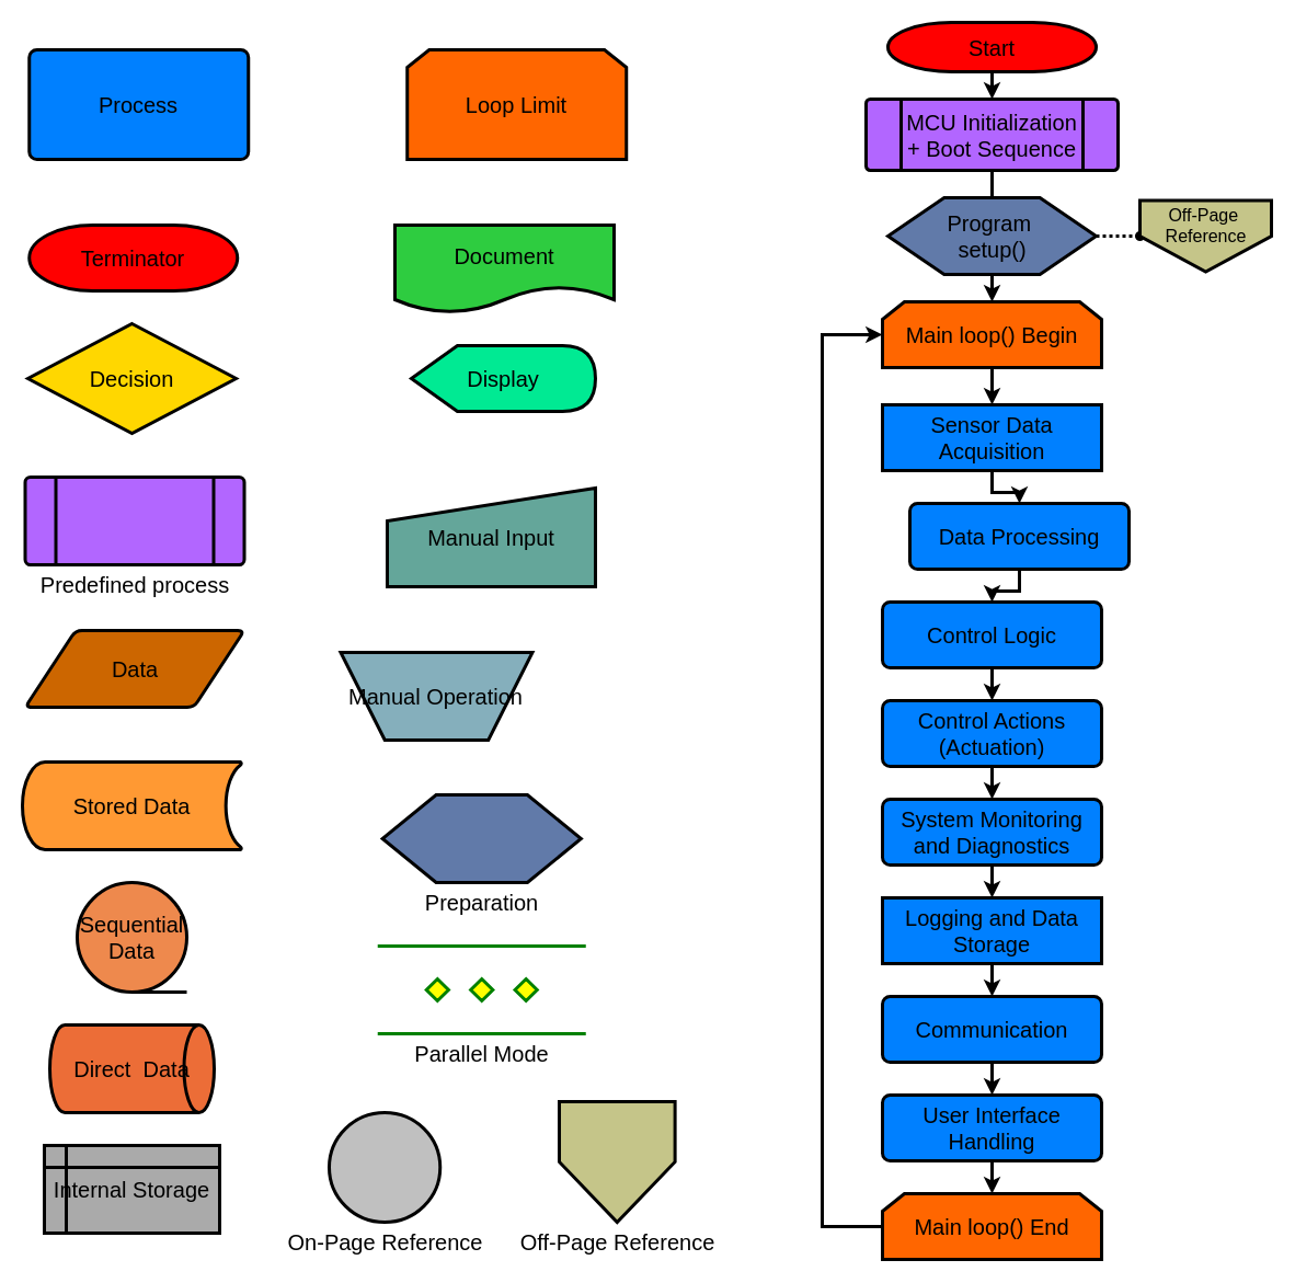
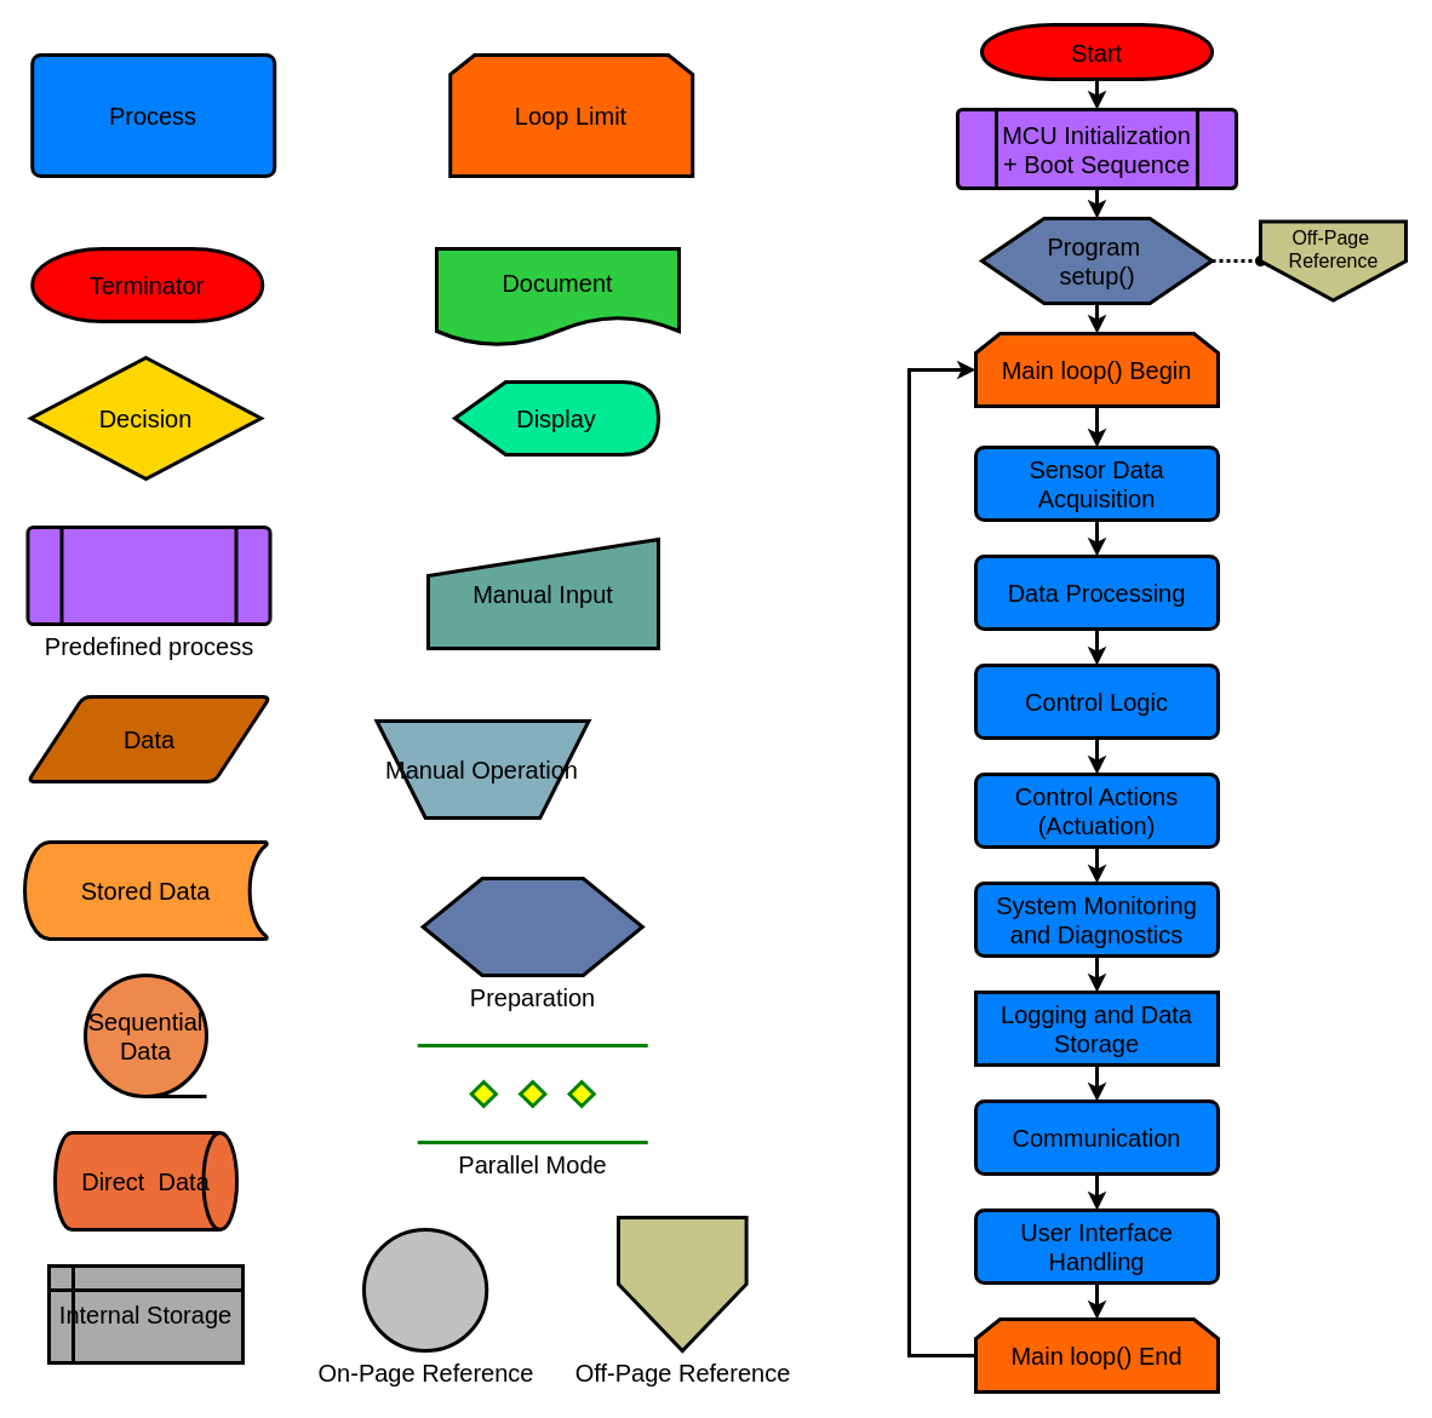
  <mxCell id="0" />
  <mxCell id="1" parent="0" />
  <mxCell id="2" value="Process" style="rounded=1;whiteSpace=wrap;html=1;absoluteArcSize=1;arcSize=14;strokeWidth=3;fillColor=#0080ff;fontSize=20;" vertex="1" parent="1"><mxGeometry x="26.25" y="45" width="200" height="100" as="geometry" /></mxCell>
  <mxCell id="3" value="&lt;div style=&quot;font-size: 20px;&quot;&gt;Terminator&lt;/div&gt;" style="strokeWidth=3;html=1;shape=mxgraph.flowchart.terminator;whiteSpace=wrap;fillColor=#ff0000;fillStyle=auto;fontSize=20;" vertex="1" parent="1"><mxGeometry x="26.25" y="205" width="190" height="60" as="geometry" /></mxCell>
  <mxCell id="4" value="Decision" style="strokeWidth=3;html=1;shape=mxgraph.flowchart.decision;whiteSpace=wrap;fillColor=#FFD700;fontSize=20;" vertex="1" parent="1"><mxGeometry x="25" y="295" width="190" height="100" as="geometry" /></mxCell>
  <mxCell id="5" value="Document" style="shape=document;whiteSpace=wrap;html=1;boundedLbl=1;fillColor=#2ECC40;fontSize=20;strokeWidth=3;" vertex="1" parent="1"><mxGeometry x="359.99" y="205" width="200" height="80" as="geometry" /></mxCell>
  <mxCell id="6" value="Predefined process" style="verticalLabelPosition=bottom;verticalAlign=top;html=1;shape=process;whiteSpace=wrap;rounded=1;size=0.14;arcSize=6;fillColor=#B266FF;fontSize=20;strokeWidth=3;" vertex="1" parent="1"><mxGeometry x="22.5" y="435" width="200" height="80" as="geometry" /></mxCell>
  <mxCell id="7" value="Data" style="shape=parallelogram;html=1;strokeWidth=3;perimeter=parallelogramPerimeter;whiteSpace=wrap;rounded=1;arcSize=12;size=0.23;fillColor=#CC6600;fontSize=20;" vertex="1" parent="1"><mxGeometry x="22.5" y="575" width="200" height="70" as="geometry" /></mxCell>
  <mxCell id="8" value="Stored Data" style="strokeWidth=3;html=1;shape=mxgraph.flowchart.stored_data;whiteSpace=wrap;fillColor=#FF9933;fontSize=20;" vertex="1" parent="1"><mxGeometry x="20" y="695" width="200" height="80" as="geometry" /></mxCell>
  <mxCell id="9" value="Internal Storage" style="shape=internalStorage;whiteSpace=wrap;html=1;backgroundOutline=1;fillColor=#AAAAAA;fontSize=20;strokeWidth=3;" vertex="1" parent="1"><mxGeometry x="40" y="1045" width="160" height="80" as="geometry" /></mxCell>
  <mxCell id="10" value="Direct&amp;nbsp; Data" style="strokeWidth=3;html=1;shape=mxgraph.flowchart.direct_data;whiteSpace=wrap;fillColor=#ec6d37;fontSize=20;" vertex="1" parent="1"><mxGeometry x="45" y="935" width="150" height="80" as="geometry" /></mxCell>
  <mxCell id="11" value="Manual Input" style="shape=manualInput;whiteSpace=wrap;html=1;fillColor=#64A69A;fontSize=20;strokeWidth=3;" vertex="1" parent="1"><mxGeometry x="352.99" y="445" width="190" height="90" as="geometry" /></mxCell>
  <mxCell id="12" value="Display" style="shape=display;whiteSpace=wrap;html=1;fillColor=#00ea93;fontSize=20;strokeWidth=3;" vertex="1" parent="1"><mxGeometry x="374.99" y="315" width="168" height="60" as="geometry" /></mxCell>
  <mxCell id="13" value="Manual Operation" style="verticalLabelPosition=middle;verticalAlign=middle;html=1;shape=trapezoid;perimeter=trapezoidPerimeter;whiteSpace=wrap;size=0.23;arcSize=10;flipV=1;labelPosition=center;align=center;fillColor=#85afbc;fontSize=20;strokeWidth=3;" vertex="1" parent="1"><mxGeometry x="310.49" y="595" width="175" height="80" as="geometry" /></mxCell>
  <mxCell id="14" value="Preparation" style="verticalLabelPosition=bottom;verticalAlign=top;html=1;shape=hexagon;perimeter=hexagonPerimeter2;arcSize=6;size=0.27;fillColor=#617aa9;fontSize=20;strokeWidth=3;" vertex="1" parent="1"><mxGeometry x="348.62" y="725" width="181.25" height="80" as="geometry" /></mxCell>
  <mxCell id="15" value="Parallel Mode" style="verticalLabelPosition=bottom;verticalAlign=top;html=1;shape=mxgraph.flowchart.parallel_mode;pointerEvents=1;strokeWidth=3;strokeColor=#008000;fontSize=20;" vertex="1" parent="1"><mxGeometry x="344.24" y="863" width="190" height="80" as="geometry" /></mxCell>
  <mxCell id="16" value="On-Page Reference" style="verticalLabelPosition=bottom;verticalAlign=top;html=1;shape=mxgraph.flowchart.on-page_reference;fillColor=#c0c0c0;fontSize=20;strokeWidth=3;" vertex="1" parent="1"><mxGeometry x="300" y="1015" width="101.25" height="100" as="geometry" /></mxCell>
  <mxCell id="17" value="Off-Page Reference" style="verticalLabelPosition=bottom;verticalAlign=top;html=1;shape=offPageConnector;rounded=0;size=0.5;fillColor=#c5c589;fontSize=20;strokeWidth=3;" vertex="1" parent="1"><mxGeometry x="510" y="1005" width="105.62" height="110" as="geometry" /></mxCell>
  <mxCell id="18" value="Sequential &lt;br style=&quot;font-size: 20px;&quot;&gt;Data" style="strokeWidth=3;html=1;shape=mxgraph.flowchart.sequential_data;whiteSpace=wrap;fillColor=#EE894D;fontSize=20;" vertex="1" parent="1"><mxGeometry x="70" y="805" width="100" height="100" as="geometry" /></mxCell>
  <mxCell id="19" value="" style="edgeStyle=orthogonalEdgeStyle;rounded=0;orthogonalLoop=1;jettySize=auto;html=1;strokeWidth=3;" edge="1" parent="1" source="20" target="22"><mxGeometry relative="1" as="geometry" /></mxCell>
  <mxCell id="20" value="Start" style="strokeWidth=3;html=1;shape=mxgraph.flowchart.terminator;whiteSpace=wrap;fillColor=#ff0000;fillStyle=auto;fontSize=20;" vertex="1" parent="1"><mxGeometry x="810" y="20" width="190" height="45" as="geometry" /></mxCell>
- <mxCell id="21" value="" style="edgeStyle=orthogonalEdgeStyle;rounded=0;orthogonalLoop=1;jettySize=auto;html=1;strokeWidth=3;endArrow=none;" edge="1" parent="1" source="22" target="32"><mxGeometry relative="1" as="geometry" /></mxCell>
+ <mxCell id="21" value="" style="edgeStyle=orthogonalEdgeStyle;rounded=0;orthogonalLoop=1;jettySize=auto;html=1;strokeWidth=3;" edge="1" parent="1" source="22" target="32"><mxGeometry relative="1" as="geometry" /></mxCell>
  <mxCell id="22" value="MCU Initialization + Boot Sequence" style="verticalLabelPosition=middle;verticalAlign=middle;html=1;shape=process;whiteSpace=wrap;rounded=1;size=0.14;arcSize=6;fillColor=#B266FF;fontSize=20;strokeWidth=3;labelPosition=center;align=center;" vertex="1" parent="1"><mxGeometry x="790" y="90" width="230" height="65" as="geometry" /></mxCell>
  <mxCell id="23" value="Loop Limit" style="shape=loopLimit;whiteSpace=wrap;html=1;fillColor=#ff6600;fontSize=20;strokeWidth=3;" vertex="1" parent="1"><mxGeometry x="371.24" y="45" width="200" height="100" as="geometry" /></mxCell>
  <mxCell id="24" value="" style="edgeStyle=orthogonalEdgeStyle;rounded=0;orthogonalLoop=1;jettySize=auto;html=1;strokeWidth=3;" edge="1" parent="1" source="25" target="29"><mxGeometry relative="1" as="geometry" /></mxCell>
  <mxCell id="25" value="Main loop() Begin" style="shape=loopLimit;whiteSpace=wrap;html=1;fillColor=#ff6600;fontSize=20;strokeWidth=3;" vertex="1" parent="1"><mxGeometry x="805" y="275" width="200" height="60" as="geometry" /></mxCell>
  <mxCell id="26" style="edgeStyle=elbowEdgeStyle;rounded=0;orthogonalLoop=1;jettySize=auto;html=1;entryX=0;entryY=0.5;entryDx=0;entryDy=0;exitX=0;exitY=0.5;exitDx=0;exitDy=0;strokeWidth=3;" edge="1" parent="1" source="27" target="25"><mxGeometry relative="1" as="geometry"><Array as="points"><mxPoint x="750" y="709" /></Array></mxGeometry></mxCell>
  <mxCell id="27" value="Main loop() End" style="shape=loopLimit;whiteSpace=wrap;html=1;fillColor=#ff6600;fontSize=20;strokeWidth=3;" vertex="1" parent="1"><mxGeometry x="805" y="1089" width="200" height="60" as="geometry" /></mxCell>
  <mxCell id="28" value="" style="edgeStyle=orthogonalEdgeStyle;rounded=0;orthogonalLoop=1;jettySize=auto;html=1;strokeWidth=3;" edge="1" parent="1" source="29" target="34"><mxGeometry relative="1" as="geometry" /></mxCell>
- <mxCell id="29" value="Sensor Data Acquisition" style="whiteSpace=wrap;html=1;absoluteArcSize=1;arcSize=14;strokeWidth=3;fillColor=#0080ff;fontSize=20;rounded=0;" vertex="1" parent="1"><mxGeometry x="805" y="369" width="200" height="60" as="geometry" /></mxCell>
+ <mxCell id="29" value="Sensor Data Acquisition" style="rounded=1;whiteSpace=wrap;html=1;absoluteArcSize=1;arcSize=14;strokeWidth=3;fillColor=#0080ff;fontSize=20;" vertex="1" parent="1"><mxGeometry x="805" y="369" width="200" height="60" as="geometry" /></mxCell>
  <mxCell id="30" value="" style="edgeStyle=orthogonalEdgeStyle;rounded=0;orthogonalLoop=1;jettySize=auto;html=1;strokeWidth=3;" edge="1" parent="1" source="32" target="25"><mxGeometry relative="1" as="geometry" /></mxCell>
  <mxCell id="31" value="" style="edgeStyle=orthogonalEdgeStyle;rounded=0;orthogonalLoop=1;jettySize=auto;html=1;strokeWidth=3;endArrow=oval;endFill=1;dashed=1;dashPattern=1 1;" edge="1" parent="1" source="32" target="47"><mxGeometry relative="1" as="geometry" /></mxCell>
  <mxCell id="32" value="&lt;div&gt;Program&amp;nbsp;&lt;/div&gt;&lt;div&gt;setup()&lt;/div&gt;" style="verticalLabelPosition=middle;verticalAlign=middle;html=1;shape=hexagon;perimeter=hexagonPerimeter2;arcSize=6;size=0.27;fillColor=#617aa9;fontSize=20;strokeWidth=3;labelPosition=center;align=center;" vertex="1" parent="1"><mxGeometry x="810" y="180" width="190" height="70" as="geometry" /></mxCell>
  <mxCell id="33" value="" style="edgeStyle=orthogonalEdgeStyle;rounded=0;orthogonalLoop=1;jettySize=auto;html=1;strokeWidth=3;" edge="1" parent="1" source="34" target="36"><mxGeometry relative="1" as="geometry" /></mxCell>
- <mxCell id="34" value="Data Processing" style="rounded=1;whiteSpace=wrap;html=1;absoluteArcSize=1;arcSize=14;strokeWidth=3;fillColor=#0080ff;fontSize=20;" vertex="1" parent="1"><mxGeometry x="830" y="459" width="200" height="60" as="geometry" /></mxCell>
+ <mxCell id="34" value="Data Processing" style="rounded=1;whiteSpace=wrap;html=1;absoluteArcSize=1;arcSize=14;strokeWidth=3;fillColor=#0080ff;fontSize=20;" vertex="1" parent="1"><mxGeometry x="805" y="459" width="200" height="60" as="geometry" /></mxCell>
  <mxCell id="35" value="" style="edgeStyle=orthogonalEdgeStyle;rounded=0;orthogonalLoop=1;jettySize=auto;html=1;strokeWidth=3;" edge="1" parent="1" source="36" target="38"><mxGeometry relative="1" as="geometry" /></mxCell>
  <mxCell id="36" value="Control Logic" style="rounded=1;whiteSpace=wrap;html=1;absoluteArcSize=1;arcSize=14;strokeWidth=3;fillColor=#0080ff;fontSize=20;" vertex="1" parent="1"><mxGeometry x="805" y="549" width="200" height="60" as="geometry" /></mxCell>
  <mxCell id="37" value="" style="edgeStyle=orthogonalEdgeStyle;rounded=0;orthogonalLoop=1;jettySize=auto;html=1;entryX=0.5;entryY=0;entryDx=0;entryDy=0;strokeWidth=3;" edge="1" parent="1" source="38" target="40"><mxGeometry relative="1" as="geometry" /></mxCell>
  <mxCell id="38" value="Control Actions (Actuation)" style="rounded=1;whiteSpace=wrap;html=1;absoluteArcSize=1;arcSize=14;strokeWidth=3;fillColor=#0080ff;fontSize=20;" vertex="1" parent="1"><mxGeometry x="805" y="639" width="200" height="60" as="geometry" /></mxCell>
  <mxCell id="39" style="edgeStyle=orthogonalEdgeStyle;rounded=0;orthogonalLoop=1;jettySize=auto;html=1;entryX=0.5;entryY=0;entryDx=0;entryDy=0;strokeWidth=3;" edge="1" parent="1" source="40" target="42"><mxGeometry relative="1" as="geometry" /></mxCell>
  <mxCell id="40" value="System Monitoring and Diagnostics" style="rounded=1;whiteSpace=wrap;html=1;absoluteArcSize=1;arcSize=14;strokeWidth=3;fillColor=#0080ff;fontSize=20;" vertex="1" parent="1"><mxGeometry x="805" y="729" width="200" height="60" as="geometry" /></mxCell>
  <mxCell id="41" style="edgeStyle=orthogonalEdgeStyle;rounded=0;orthogonalLoop=1;jettySize=auto;html=1;entryX=0.5;entryY=0;entryDx=0;entryDy=0;strokeWidth=3;" edge="1" parent="1" source="42" target="44"><mxGeometry relative="1" as="geometry" /></mxCell>
  <mxCell id="42" value="Logging and Data Storage" style="whiteSpace=wrap;html=1;absoluteArcSize=1;arcSize=14;strokeWidth=3;fillColor=#0080ff;fontSize=20;rounded=0;" vertex="1" parent="1"><mxGeometry x="805" y="819" width="200" height="60" as="geometry" /></mxCell>
  <mxCell id="43" value="" style="edgeStyle=orthogonalEdgeStyle;rounded=0;orthogonalLoop=1;jettySize=auto;html=1;strokeWidth=3;" edge="1" parent="1" source="44" target="46"><mxGeometry relative="1" as="geometry" /></mxCell>
  <mxCell id="44" value="Communication" style="rounded=1;whiteSpace=wrap;html=1;absoluteArcSize=1;arcSize=14;strokeWidth=3;fillColor=#0080ff;fontSize=20;" vertex="1" parent="1"><mxGeometry x="805" y="909" width="200" height="60" as="geometry" /></mxCell>
  <mxCell id="45" value="" style="edgeStyle=orthogonalEdgeStyle;rounded=0;orthogonalLoop=1;jettySize=auto;html=1;strokeWidth=3;" edge="1" parent="1" source="46" target="27"><mxGeometry relative="1" as="geometry" /></mxCell>
  <mxCell id="46" value="User Interface Handling" style="rounded=1;whiteSpace=wrap;html=1;absoluteArcSize=1;arcSize=14;strokeWidth=3;fillColor=#0080ff;fontSize=20;" vertex="1" parent="1"><mxGeometry x="805" y="999" width="200" height="60" as="geometry" /></mxCell>
  <mxCell id="47" value="&lt;div style=&quot;font-size: 16px;&quot;&gt;&lt;font style=&quot;font-size: 16px;&quot;&gt;Off-Page&amp;nbsp;&lt;/font&gt;&lt;/div&gt;&lt;div style=&quot;font-size: 16px;&quot;&gt;&lt;font style=&quot;font-size: 16px;&quot;&gt;Reference&lt;/font&gt;&lt;/div&gt;&lt;div style=&quot;font-size: 16px;&quot;&gt;&lt;font style=&quot;font-size: 16px;&quot;&gt;&lt;br&gt;&lt;/font&gt;&lt;/div&gt;" style="verticalLabelPosition=middle;verticalAlign=middle;html=1;shape=offPageConnector;rounded=0;size=0.5;fillColor=#c5c589;fontSize=20;strokeWidth=3;labelPosition=center;align=center;" vertex="1" parent="1"><mxGeometry x="1040" y="182.5" width="120" height="65" as="geometry" /></mxCell>
